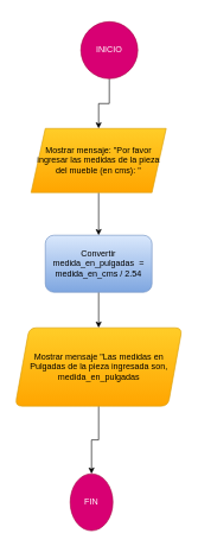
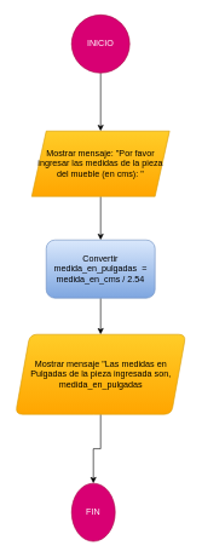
  <mxCell id="0" />
  <mxCell id="1" parent="0" />
  <mxCell id="2" value="" style="edgeStyle=orthogonalEdgeStyle;rounded=0;orthogonalLoop=1;jettySize=auto;html=1;" edge="1" parent="1" source="3" target="5"><mxGeometry relative="1" as="geometry" /></mxCell>
- <mxCell id="3" value="INICIO" style="ellipse;whiteSpace=wrap;html=1;aspect=fixed;fillColor=#d80073;fontColor=#ffffff;strokeColor=#A50040;" vertex="1" parent="1"><mxGeometry x="113" y="30" width="80" height="80" as="geometry" /></mxCell>
+ <mxCell id="3" value="INICIO" style="ellipse;whiteSpace=wrap;html=1;aspect=fixed;fillColor=#d80073;fontColor=#ffffff;strokeColor=#A50040;" vertex="1" parent="1"><mxGeometry x="98" y="20" width="80" height="80" as="geometry" /></mxCell>
  <mxCell id="4" value="" style="edgeStyle=orthogonalEdgeStyle;rounded=0;orthogonalLoop=1;jettySize=auto;html=1;" edge="1" parent="1" source="5" target="7"><mxGeometry relative="1" as="geometry" /></mxCell>
  <mxCell id="5" value="Mostrar mensaje: &quot;Por favor ingresar las medidas de la pieza del mueble (en cms): &quot;" style="shape=parallelogram;perimeter=parallelogramPerimeter;whiteSpace=wrap;html=1;fixedSize=1;fillColor=#ffcd28;strokeColor=#d79b00;gradientColor=#ffa500;" vertex="1" parent="1"><mxGeometry x="43" y="180" width="190" height="90" as="geometry" /></mxCell>
  <mxCell id="6" value="" style="edgeStyle=orthogonalEdgeStyle;rounded=0;orthogonalLoop=1;jettySize=auto;html=1;" edge="1" parent="1" source="7" target="9"><mxGeometry relative="1" as="geometry" /></mxCell>
  <mxCell id="7" value="Convertir medida_en_pulgadas&amp;nbsp; = medida_en_cms / 2.54" style="rounded=1;whiteSpace=wrap;html=1;fillColor=#dae8fc;gradientColor=#7ea6e0;strokeColor=#6c8ebf;" vertex="1" parent="1"><mxGeometry x="63" y="330" width="150" height="80" as="geometry" /></mxCell>
  <mxCell id="8" value="" style="edgeStyle=orthogonalEdgeStyle;rounded=0;orthogonalLoop=1;jettySize=auto;html=1;" edge="1" parent="1" source="9" target="10"><mxGeometry relative="1" as="geometry" /></mxCell>
  <mxCell id="9" value="Mostrar mensaje &quot;Las medidas en Pulgadas de la pieza ingresada son, medida_en_pulgadas" style="shape=parallelogram;perimeter=parallelogramPerimeter;whiteSpace=wrap;html=1;fixedSize=1;rounded=1;fillColor=#ffcd28;gradientColor=#ffa500;strokeColor=#d79b00;" vertex="1" parent="1"><mxGeometry x="20.5" y="460" width="235" height="110" as="geometry" /></mxCell>
  <mxCell id="10" value="&lt;div&gt;FIN&lt;/div&gt;" style="ellipse;whiteSpace=wrap;html=1;fillColor=#d80073;strokeColor=#A50040;rounded=1;fontColor=#ffffff;" vertex="1" parent="1"><mxGeometry x="98" y="665" width="60" height="80" as="geometry" /></mxCell>
